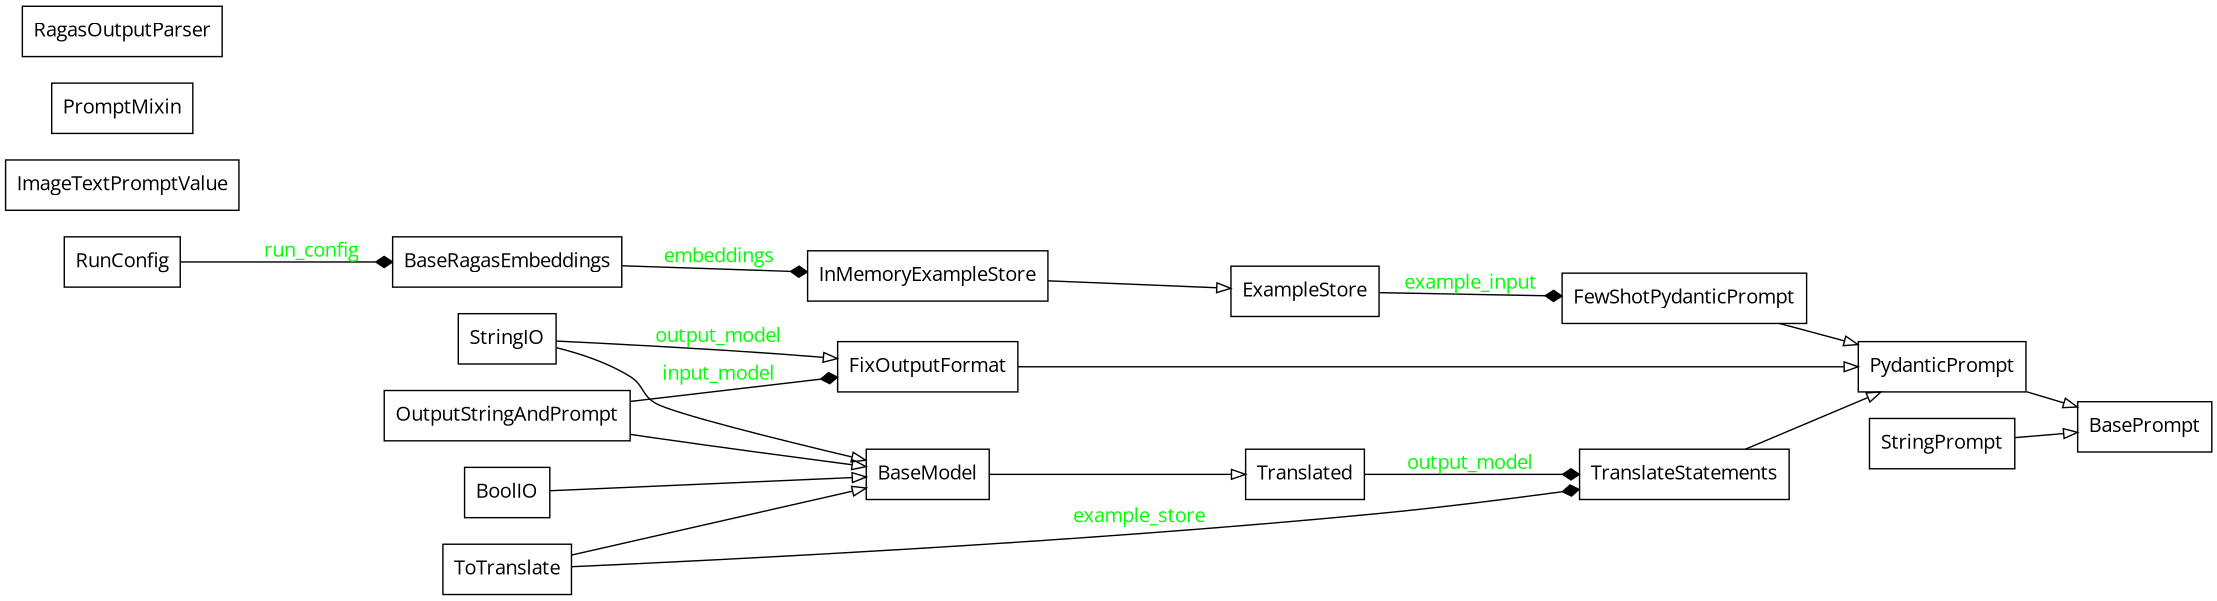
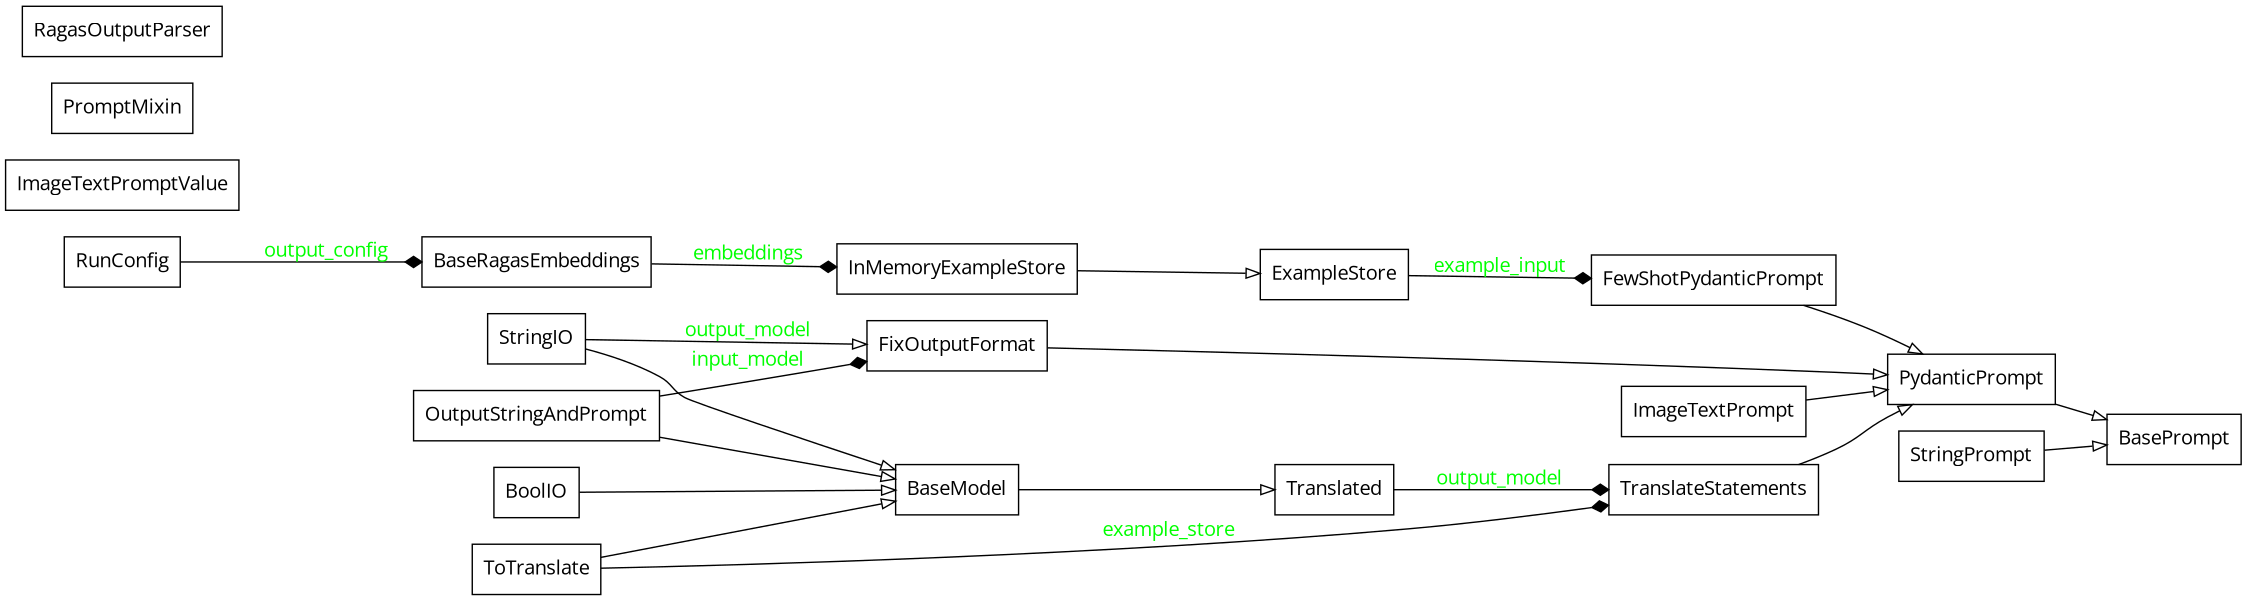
  digraph {
    fontname="Open Sans"
    rankdir=LR
    node [color=black fontcolor=black fontname="Open Sans" shape=record style=solid]
    edge [arrowhead=empty arrowtail=none fontname="Open Sans"]
    n1 [label=<BaseModel>]
    n2 [label=<Translated>]
    n3 [label=<BasePrompt>]
    n4 [label=<BaseRagasEmbeddings>]
    n5 [label=<InMemoryExampleStore>]
    n6 [label=<ExampleStore>]
    n7 [label=<BoolIO>]
    n8 [label=<FewShotPydanticPrompt>]
    n9 [label=<PydanticPrompt>]
    n10 [label=<FixOutputFormat>]
+   n11 [label=<ImageTextPrompt>]
    n12 [label=<ImageTextPromptValue>]
    n13 [label=<OutputStringAndPrompt>]
    n14 [label=<PromptMixin>]
    n15 [label=<RagasOutputParser>]
    n16 [label=<RunConfig>]
    n17 [label=<StringIO>]
    n18 [label=<StringPrompt>]
    n19 [label=<ToTranslate>]
    n20 [label=<TranslateStatements>]
    n1 -> n2
    n2 -> n20 [arrowhead=diamond fontcolor=green label=output_model style=solid]
    n4 -> n5 [arrowhead=diamond fontcolor=green label=embeddings style=solid]
    n5 -> n6
    n6 -> n8 [arrowhead=diamond fontcolor=green label=example_input style=solid]
    n7 -> n1
    n8 -> n9
    n9 -> n3
    n10 -> n9
+   n11 -> n9
    n13 -> n1
    n13 -> n10 [arrowhead=diamond fontcolor=green label=input_model style=solid]
-   n16 -> n4 [arrowhead=diamond fontcolor=green label=run_config style=solid]
+   n16 -> n4 [arrowhead=diamond fontcolor=green label=output_config style=solid]
    n17 -> n1
    n17 -> n10 [fontcolor=green label=output_model style=solid]
    n18 -> n3
    n19 -> n1
    n19 -> n20 [arrowhead=diamond fontcolor=green label=example_store style=solid]
    n20 -> n9
  }
